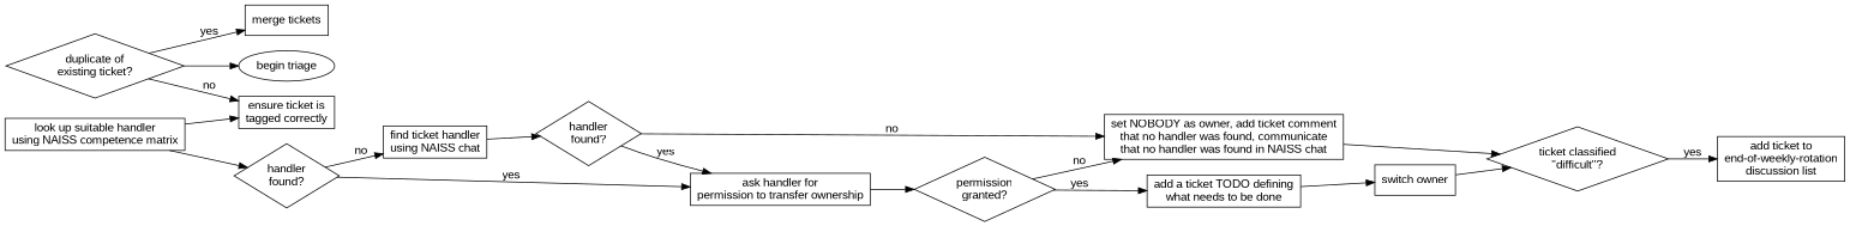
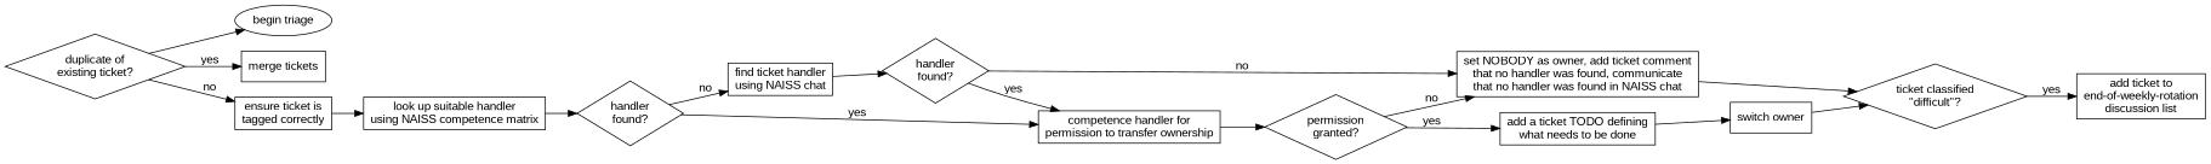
  digraph {
    rankdir=LR
    node [color=black fillcolor=white fontname=arial shape=rectangle style=filled]
    edge [color=black fontname=arial]
    n1 [label="begin triage" shape=oval style="filled,rounded"]
    n2 [label="duplicate of\nexisting ticket?" shape=diamond]
    n3 [label="merge tickets"]
    n4 [label="ensure ticket is\ntagged correctly"]
    n5 [label="look up suitable handler\nusing NAISS competence matrix"]
    n6 [label="handler\nfound?" shape=diamond]
    n7 [label="find ticket handler\nusing NAISS chat"]
-   n8 [label="ask handler for\npermission to transfer ownership"]
+   n8 [label="competence handler for\npermission to transfer ownership"]
    n9 [label="handler\nfound?" shape=diamond]
    n10 [label="permission\ngranted?" shape=diamond]
    n11 [label="set NOBODY as owner, add ticket comment\nthat no handler was found, communicate\nthat no handler was found in NAISS chat"]
    n12 [label="ticket classified\n\"difficult\"?" shape=diamond]
    n13 [label="add a ticket TODO defining\nwhat needs to be done"]
    n14 [label="switch owner"]
    n15 [label="add ticket to\nend-of-weekly-rotation\ndiscussion list"]
    n2 -> n1
    n2 -> n3 [label=yes]
    n2 -> n4 [label=no]
-   n5 -> n4
+   n4 -> n5
    n5 -> n6
    n6 -> n7 [label=no]
    n6 -> n8 [label=yes]
    n7 -> n9
    n8 -> n10
    n9 -> n8 [label=yes]
    n9 -> n11 [label=no]
    n10 -> n11 [label=no]
    n10 -> n13 [label=yes]
    n11 -> n12
    n12 -> n15 [label=yes]
    n13 -> n14
    n14 -> n12
  }
